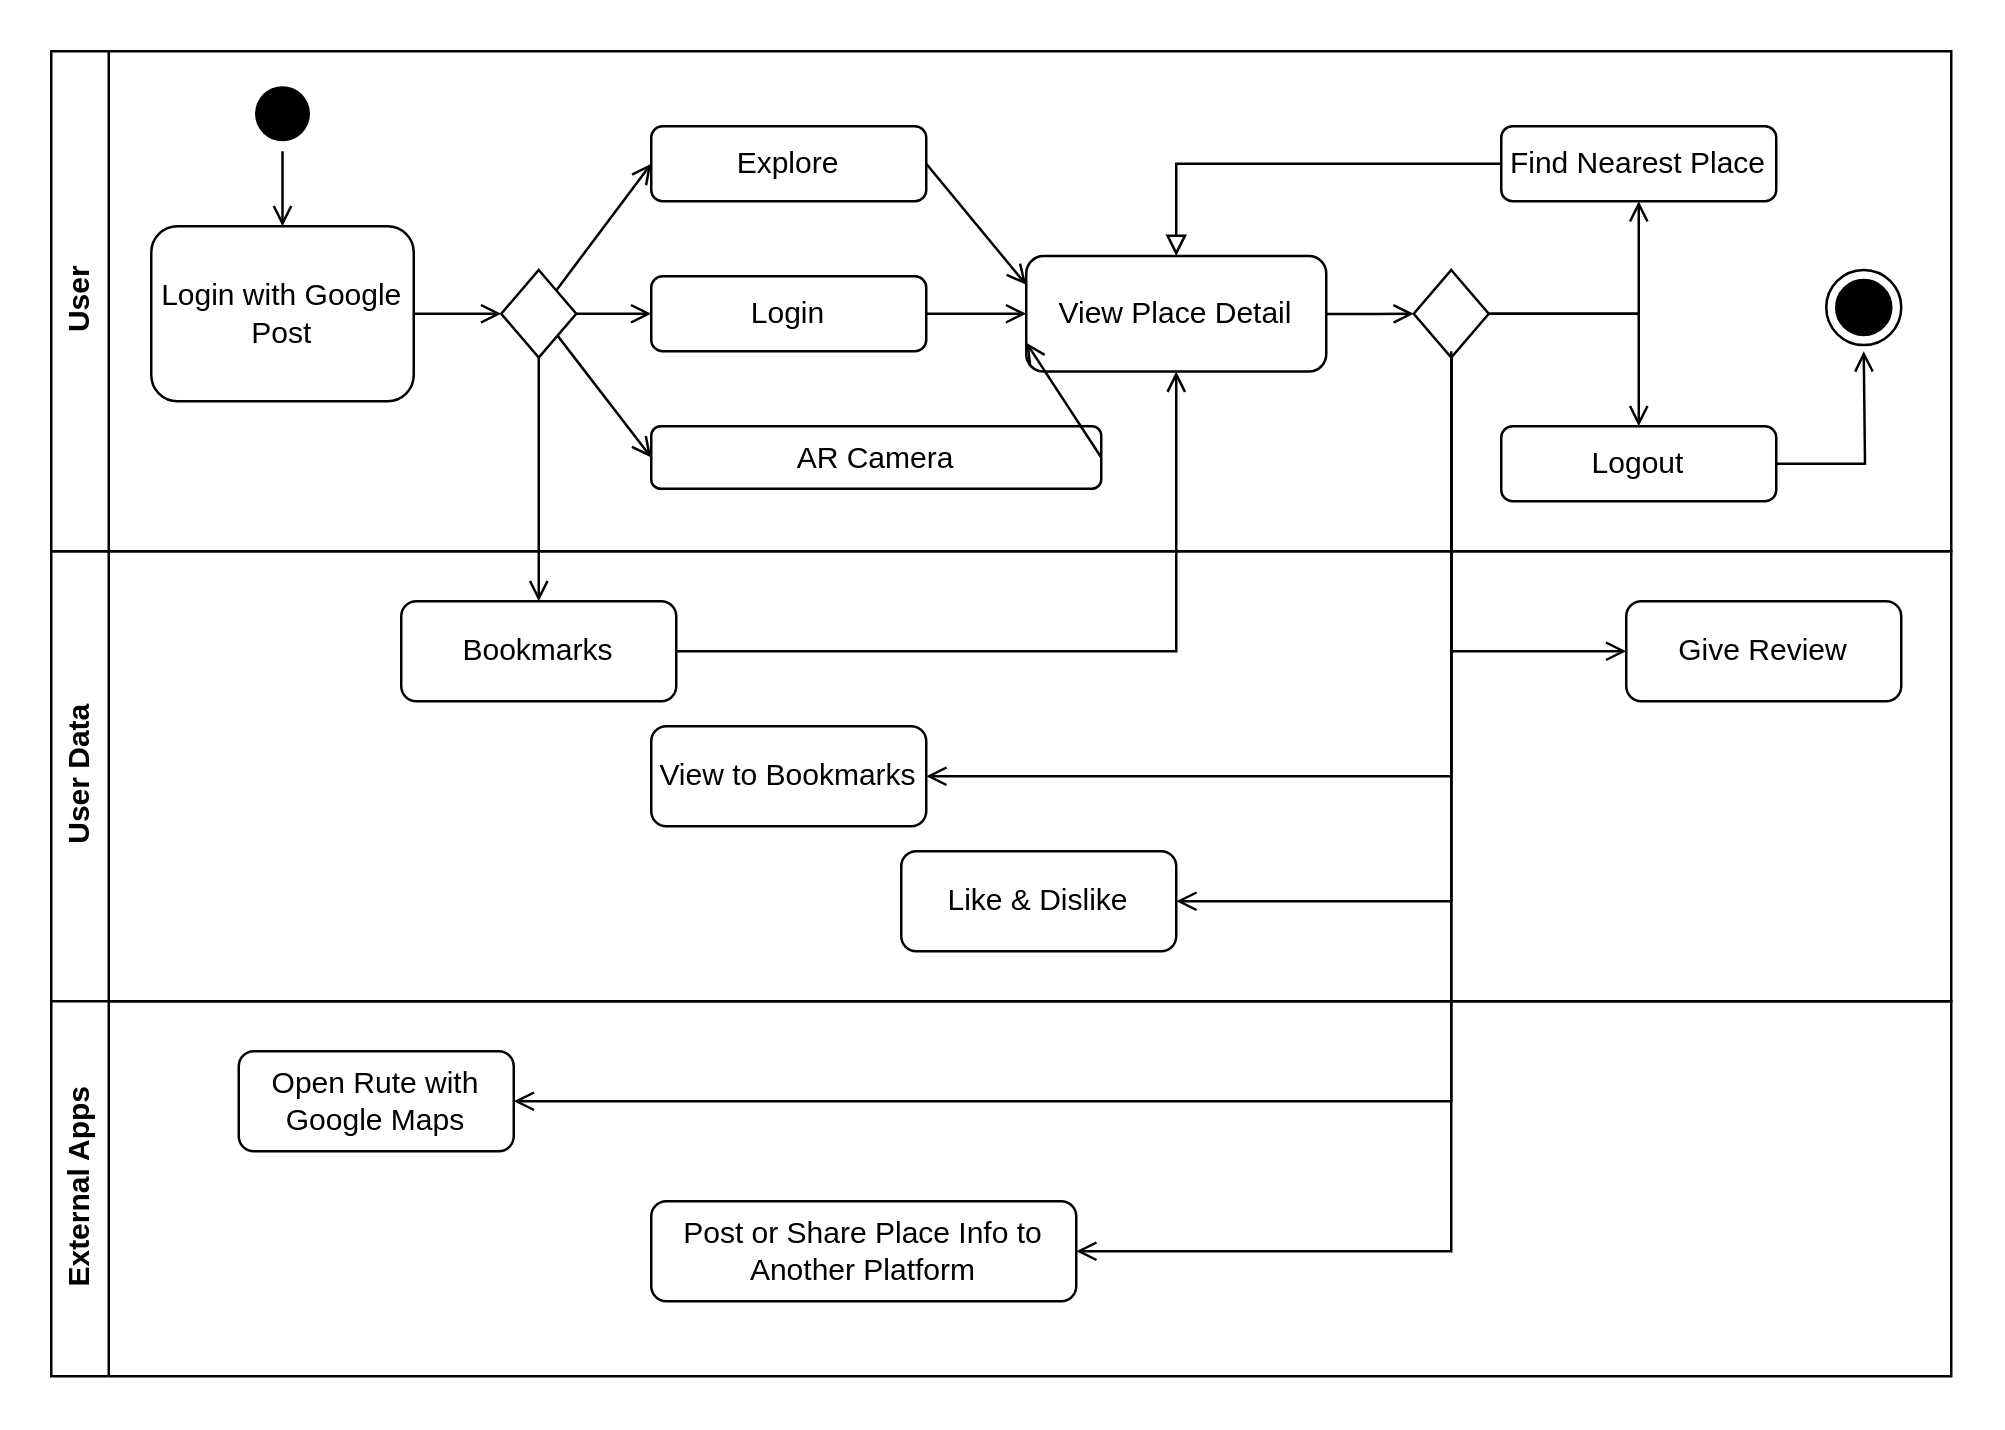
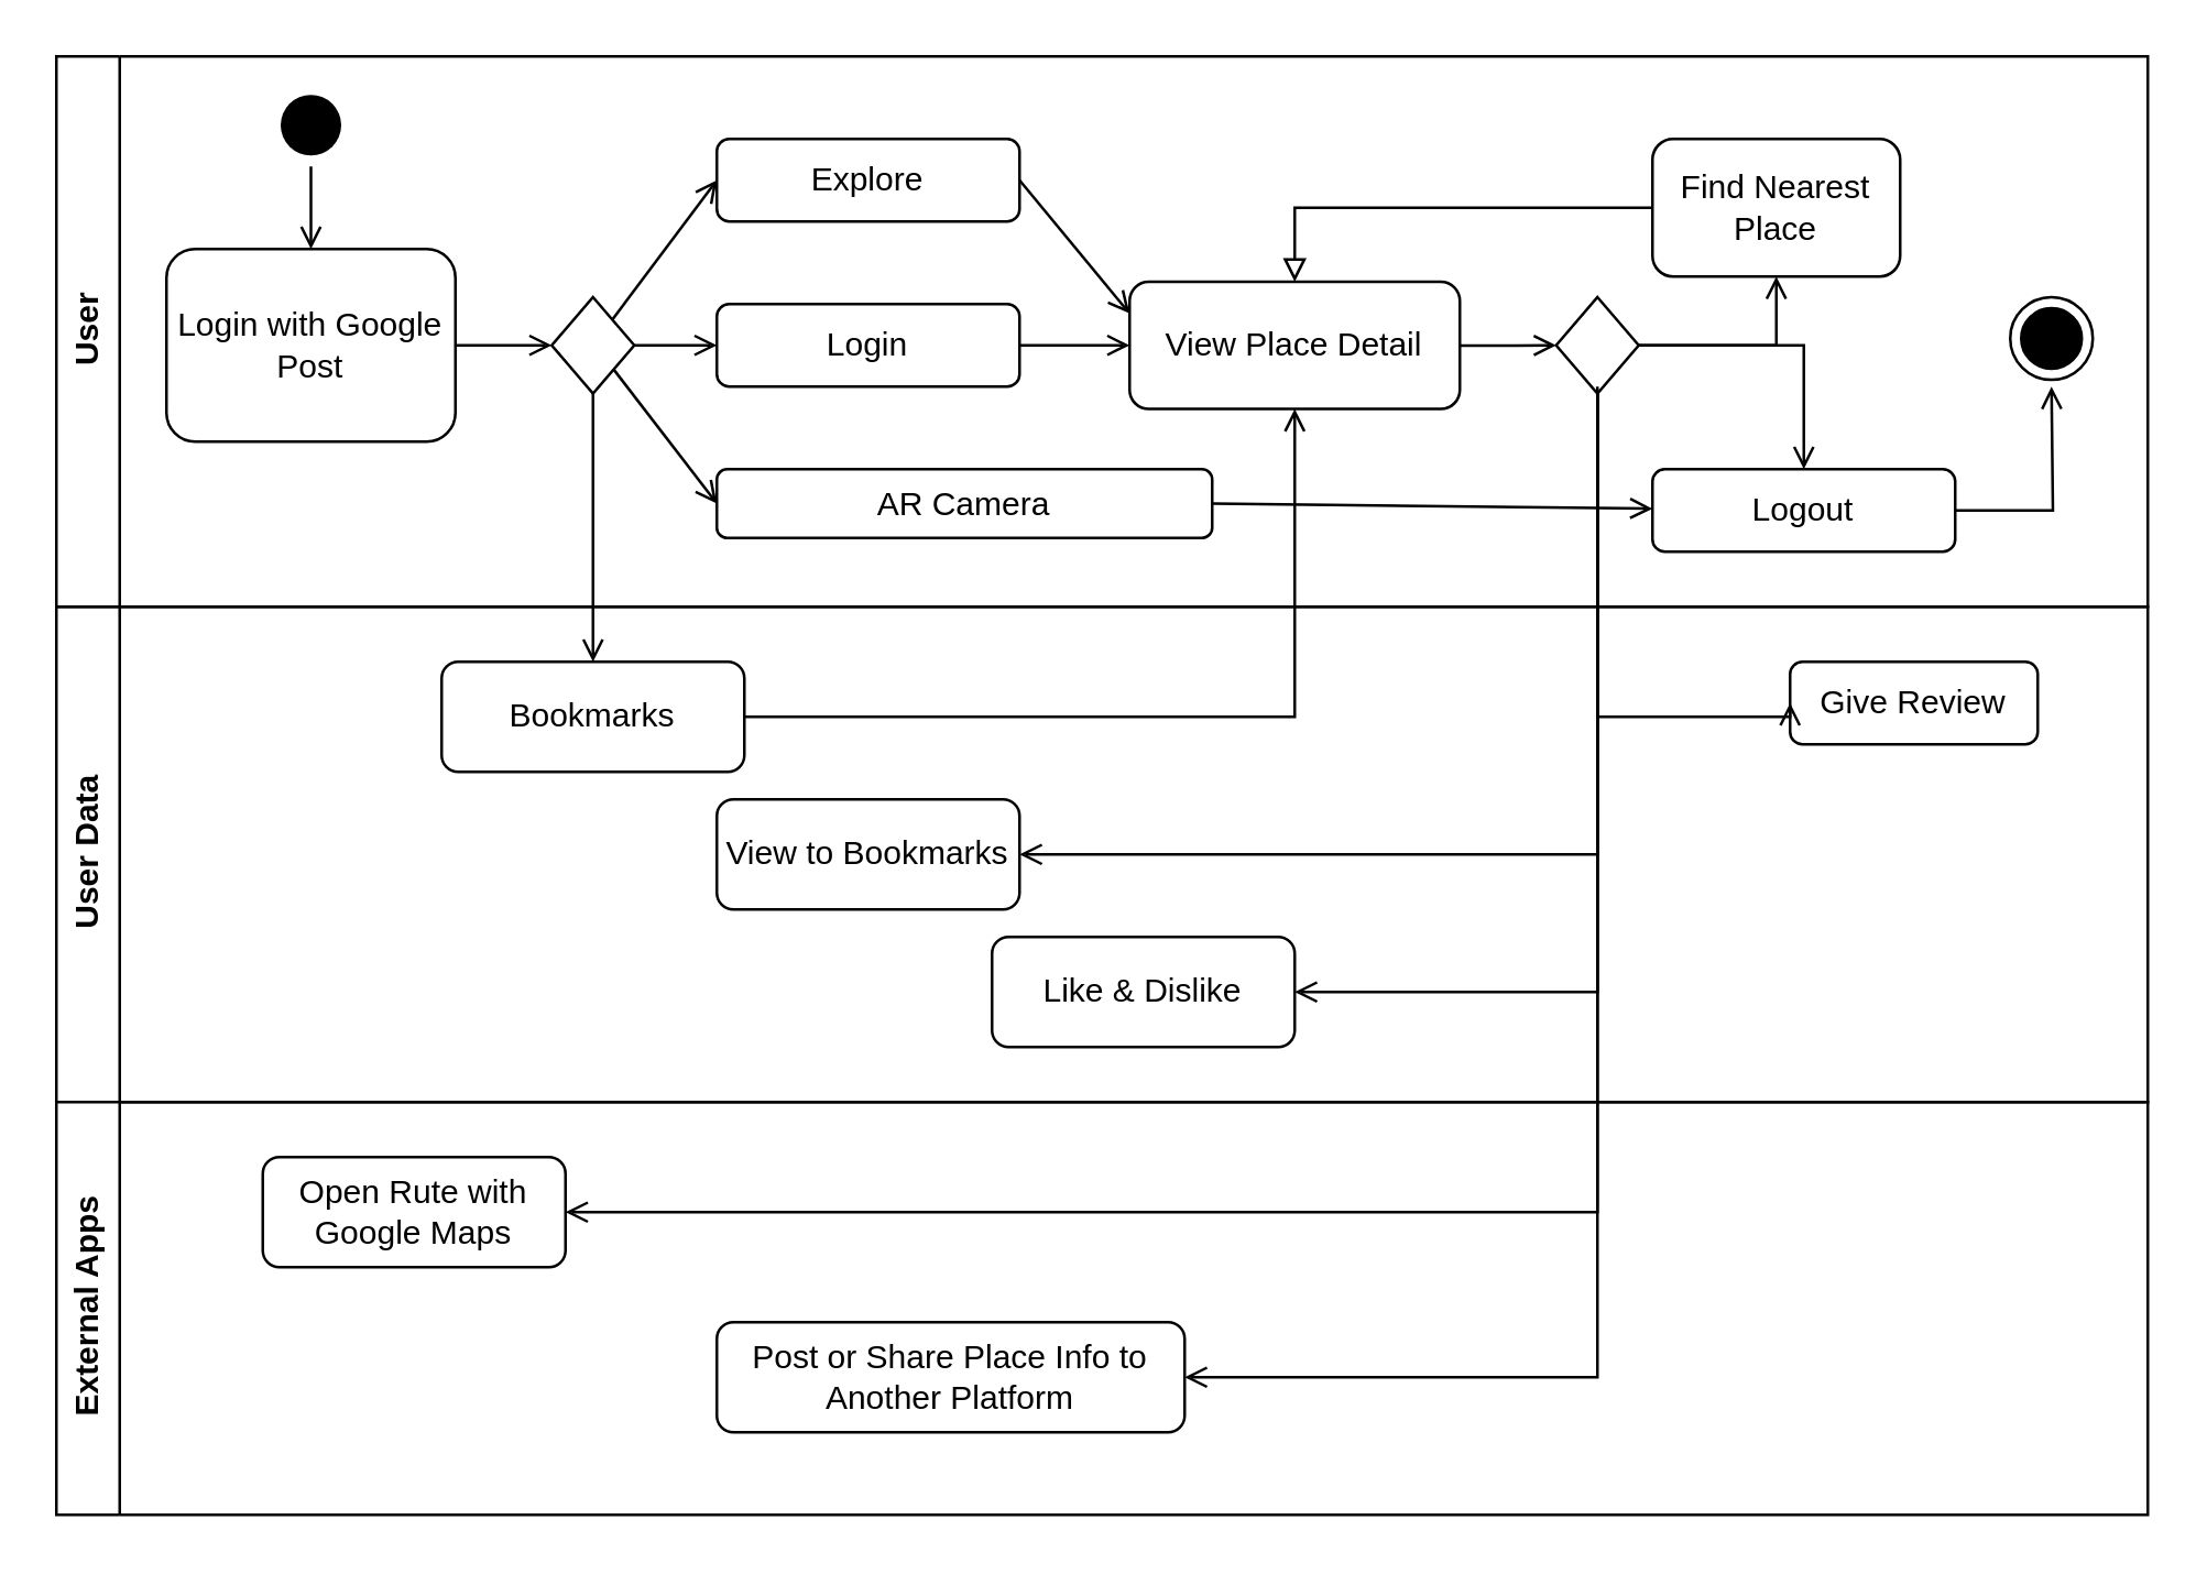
  <mxCell id="0" />
  <mxCell id="1" parent="0" />
  <mxCell id="2" value="User Data" style="swimlane;horizontal=0;whiteSpace=wrap;html=1;" parent="1" vertex="1"><mxGeometry x="20" y="220" width="760" height="180" as="geometry" /></mxCell>
  <mxCell id="3" value="Bookmarks" style="verticalAlign=middle;whiteSpace=wrap;rounded=1;" parent="2" vertex="1"><mxGeometry x="140" y="20" width="110" height="40" as="geometry" /></mxCell>
  <mxCell id="4" value="View to Bookmarks" style="verticalAlign=middle;whiteSpace=wrap;rounded=1;" parent="2" vertex="1"><mxGeometry x="240" y="70" width="110" height="40" as="geometry" /></mxCell>
  <mxCell id="5" value="Like &amp; Dislike" style="verticalAlign=middle;whiteSpace=wrap;rounded=1;" parent="2" vertex="1"><mxGeometry x="340" y="120" width="110" height="40" as="geometry" /></mxCell>
- <mxCell id="6" value="Give Review" style="verticalAlign=middle;whiteSpace=wrap;rounded=1;" parent="2" vertex="1"><mxGeometry x="630" y="20" width="110" height="40" as="geometry" /></mxCell>
+ <mxCell id="6" value="Give Review" style="verticalAlign=middle;whiteSpace=wrap;rounded=1;" parent="2" vertex="1"><mxGeometry x="630" y="20" width="90" height="30" as="geometry" /></mxCell>
  <mxCell id="7" value="User" style="swimlane;horizontal=0;whiteSpace=wrap;html=1;" parent="1" vertex="1"><mxGeometry x="20" y="20" width="760" height="200" as="geometry" /></mxCell>
  <mxCell id="8" style="edgeStyle=orthogonalEdgeStyle;rounded=0;orthogonalLoop=1;jettySize=auto;html=1;endArrow=open;endFill=0;" parent="7" source="9" target="11" edge="1"><mxGeometry relative="1" as="geometry" /></mxCell>
  <mxCell id="9" value="" style="ellipse;shape=startState;fillColor=#000000;strokeColor=none;" parent="7" vertex="1"><mxGeometry x="77.5" y="10" width="30" height="30" as="geometry" /></mxCell>
  <mxCell id="10" style="edgeStyle=orthogonalEdgeStyle;rounded=0;orthogonalLoop=1;jettySize=auto;html=1;entryX=0;entryY=0.5;entryDx=0;entryDy=0;endArrow=open;endFill=0;" parent="7" source="11" target="12" edge="1"><mxGeometry relative="1" as="geometry" /></mxCell>
  <mxCell id="11" value="Login with Google Post" style="verticalAlign=middle;whiteSpace=wrap;rounded=1;" parent="7" vertex="1"><mxGeometry x="40" y="70" width="105" height="70" as="geometry" /></mxCell>
  <mxCell id="12" value="" style="rhombus;whiteSpace=wrap;html=1;shadow=0;fillStyle=hatch;" parent="7" vertex="1"><mxGeometry x="180" y="87.5" width="30" height="35" as="geometry" /></mxCell>
  <mxCell id="13" value="Explore" style="verticalAlign=middle;whiteSpace=wrap;rounded=1;" parent="7" vertex="1"><mxGeometry x="240" y="30" width="110" height="30" as="geometry" /></mxCell>
  <mxCell id="14" value="Login" style="verticalAlign=middle;whiteSpace=wrap;rounded=1;" parent="7" vertex="1"><mxGeometry x="240" y="90" width="110" height="30" as="geometry" /></mxCell>
  <mxCell id="15" value="AR Camera" style="verticalAlign=middle;whiteSpace=wrap;rounded=1;" parent="7" vertex="1"><mxGeometry x="240" y="150" width="180" height="25" as="geometry" /></mxCell>
  <mxCell id="16" style="rounded=0;orthogonalLoop=1;jettySize=auto;html=1;entryX=0;entryY=0.5;entryDx=0;entryDy=0;endArrow=open;endFill=0;" parent="7" source="12" target="13" edge="1"><mxGeometry relative="1" as="geometry"><mxPoint x="185" y="115" as="sourcePoint" /><mxPoint x="230" y="115" as="targetPoint" /></mxGeometry></mxCell>
  <mxCell id="17" style="rounded=0;orthogonalLoop=1;jettySize=auto;html=1;entryX=0;entryY=0.5;entryDx=0;entryDy=0;endArrow=open;endFill=0;exitX=1;exitY=0.5;exitDx=0;exitDy=0;" parent="7" source="12" target="14" edge="1"><mxGeometry relative="1" as="geometry"><mxPoint x="253" y="107" as="sourcePoint" /><mxPoint x="300" y="55" as="targetPoint" /></mxGeometry></mxCell>
  <mxCell id="18" style="rounded=0;orthogonalLoop=1;jettySize=auto;html=1;entryX=0;entryY=0.5;entryDx=0;entryDy=0;endArrow=open;endFill=0;exitX=1;exitY=1;exitDx=0;exitDy=0;" parent="7" source="12" target="15" edge="1"><mxGeometry relative="1" as="geometry"><mxPoint x="260" y="115" as="sourcePoint" /><mxPoint x="300" y="115" as="targetPoint" /></mxGeometry></mxCell>
  <mxCell id="19" style="edgeStyle=orthogonalEdgeStyle;rounded=0;orthogonalLoop=1;jettySize=auto;html=1;entryX=0;entryY=0.5;entryDx=0;entryDy=0;endArrow=open;endFill=0;" parent="7" source="20" target="25" edge="1"><mxGeometry relative="1" as="geometry" /></mxCell>
  <mxCell id="20" value="View Place Detail" style="verticalAlign=middle;whiteSpace=wrap;rounded=1;" parent="7" vertex="1"><mxGeometry x="390" y="81.88" width="120" height="46.25" as="geometry" /></mxCell>
  <mxCell id="21" style="rounded=0;orthogonalLoop=1;jettySize=auto;html=1;entryX=0;entryY=0.5;entryDx=0;entryDy=0;endArrow=open;endFill=0;exitX=1;exitY=0.5;exitDx=0;exitDy=0;" parent="7" source="14" target="20" edge="1"><mxGeometry relative="1" as="geometry"><mxPoint x="253" y="107" as="sourcePoint" /><mxPoint x="300" y="55" as="targetPoint" /></mxGeometry></mxCell>
- <mxCell id="22" style="rounded=0;orthogonalLoop=1;jettySize=auto;html=1;entryX=0;entryY=0.75;entryDx=0;entryDy=0;endArrow=open;endFill=0;exitX=1;exitY=0.5;exitDx=0;exitDy=0;" parent="7" source="15" target="20" edge="1"><mxGeometry relative="1" as="geometry"><mxPoint x="410" y="115" as="sourcePoint" /><mxPoint x="490" y="115" as="targetPoint" /></mxGeometry></mxCell>
+ <mxCell id="22" style="rounded=0;orthogonalLoop=1;jettySize=auto;html=1;endArrow=open;endFill=0;exitX=1;exitY=0.5;exitDx=0;exitDy=0;" parent="7" source="15" target="29" edge="1"><mxGeometry relative="1" as="geometry"><mxPoint x="410" y="115" as="sourcePoint" /><mxPoint x="490" y="115" as="targetPoint" /></mxGeometry></mxCell>
  <mxCell id="23" style="rounded=0;orthogonalLoop=1;jettySize=auto;html=1;entryX=0;entryY=0.25;entryDx=0;entryDy=0;endArrow=open;endFill=0;exitX=1;exitY=0.5;exitDx=0;exitDy=0;" parent="7" source="13" target="20" edge="1"><mxGeometry relative="1" as="geometry"><mxPoint x="410" y="115" as="sourcePoint" /><mxPoint x="490" y="115" as="targetPoint" /></mxGeometry></mxCell>
  <mxCell id="24" style="edgeStyle=orthogonalEdgeStyle;rounded=0;orthogonalLoop=1;jettySize=auto;html=1;entryX=0.5;entryY=1;entryDx=0;entryDy=0;endArrow=open;endFill=0;" parent="7" source="25" target="27" edge="1"><mxGeometry relative="1" as="geometry" /></mxCell>
  <mxCell id="25" value="" style="rhombus;whiteSpace=wrap;html=1;" parent="7" vertex="1"><mxGeometry x="545" y="87.51" width="30" height="35" as="geometry" /></mxCell>
  <mxCell id="26" style="edgeStyle=orthogonalEdgeStyle;rounded=0;orthogonalLoop=1;jettySize=auto;html=1;entryX=0.5;entryY=0;entryDx=0;entryDy=0;endArrow=block;endFill=0;" parent="7" source="27" target="20" edge="1"><mxGeometry relative="1" as="geometry" /></mxCell>
- <mxCell id="27" value="Find Nearest Place" style="verticalAlign=middle;whiteSpace=wrap;rounded=1;" parent="7" vertex="1"><mxGeometry x="580" y="30" width="110" height="30" as="geometry" /></mxCell>
+ <mxCell id="27" value="Find Nearest Place" style="verticalAlign=middle;whiteSpace=wrap;rounded=1;" parent="7" vertex="1"><mxGeometry x="580" y="30" width="90" height="50" as="geometry" /></mxCell>
  <mxCell id="28" style="edgeStyle=orthogonalEdgeStyle;rounded=0;orthogonalLoop=1;jettySize=auto;html=1;entryX=0.5;entryY=1;entryDx=0;entryDy=0;endArrow=open;endFill=0;" parent="7" source="29" edge="1"><mxGeometry relative="1" as="geometry"><mxPoint x="725" y="120" as="targetPoint" /></mxGeometry></mxCell>
  <mxCell id="29" value="Logout" style="verticalAlign=middle;whiteSpace=wrap;rounded=1;" parent="7" vertex="1"><mxGeometry x="580" y="150" width="110" height="30" as="geometry" /></mxCell>
  <mxCell id="30" style="edgeStyle=orthogonalEdgeStyle;rounded=0;orthogonalLoop=1;jettySize=auto;html=1;entryX=0.5;entryY=0;entryDx=0;entryDy=0;endArrow=open;endFill=0;exitX=1;exitY=0.5;exitDx=0;exitDy=0;" parent="7" source="25" target="29" edge="1"><mxGeometry relative="1" as="geometry"><mxPoint x="585" y="115" as="sourcePoint" /><mxPoint x="645" y="70" as="targetPoint" /></mxGeometry></mxCell>
  <mxCell id="31" value="" style="ellipse;html=1;shape=endState;fillColor=#000000;strokeColor=#000000;" parent="7" vertex="1"><mxGeometry x="710" y="87.5" width="30" height="30" as="geometry" /></mxCell>
  <mxCell id="32" style="rounded=0;orthogonalLoop=1;jettySize=auto;html=1;entryX=0.5;entryY=0;entryDx=0;entryDy=0;endArrow=open;endFill=0;exitX=0.5;exitY=1;exitDx=0;exitDy=0;edgeStyle=orthogonalEdgeStyle;" parent="1" source="12" target="3" edge="1"><mxGeometry relative="1" as="geometry"><mxPoint x="272" y="144" as="sourcePoint" /><mxPoint x="320" y="195" as="targetPoint" /></mxGeometry></mxCell>
  <mxCell id="33" style="edgeStyle=orthogonalEdgeStyle;rounded=0;orthogonalLoop=1;jettySize=auto;html=1;exitX=1;exitY=0.5;exitDx=0;exitDy=0;entryX=0.5;entryY=1;entryDx=0;entryDy=0;endArrow=open;endFill=0;" parent="1" source="3" target="20" edge="1"><mxGeometry relative="1" as="geometry"><mxPoint x="530" y="170" as="targetPoint" /></mxGeometry></mxCell>
  <mxCell id="34" style="edgeStyle=orthogonalEdgeStyle;rounded=0;orthogonalLoop=1;jettySize=auto;html=1;exitX=0.5;exitY=1;exitDx=0;exitDy=0;entryX=1;entryY=0.5;entryDx=0;entryDy=0;endArrow=open;endFill=0;" parent="1" source="25" target="4" edge="1"><mxGeometry relative="1" as="geometry"><mxPoint x="480" y="158" as="targetPoint" /><mxPoint x="280" y="290" as="sourcePoint" /></mxGeometry></mxCell>
  <mxCell id="35" style="edgeStyle=orthogonalEdgeStyle;rounded=0;orthogonalLoop=1;jettySize=auto;html=1;exitX=0.5;exitY=1;exitDx=0;exitDy=0;entryX=1;entryY=0.5;entryDx=0;entryDy=0;endArrow=open;endFill=0;" parent="1" source="25" target="5" edge="1"><mxGeometry relative="1" as="geometry"><mxPoint x="410" y="330" as="targetPoint" /><mxPoint x="590" y="153" as="sourcePoint" /></mxGeometry></mxCell>
  <mxCell id="36" value="External Apps" style="swimlane;horizontal=0;whiteSpace=wrap;html=1;" parent="1" vertex="1"><mxGeometry x="20" y="400" width="760" height="150" as="geometry" /></mxCell>
  <mxCell id="37" value="Open Rute with Google Maps" style="verticalAlign=middle;whiteSpace=wrap;rounded=1;" parent="36" vertex="1"><mxGeometry x="75" y="20" width="110" height="40" as="geometry" /></mxCell>
  <mxCell id="38" value="Post or Share Place Info to Another Platform" style="verticalAlign=middle;whiteSpace=wrap;rounded=1;" parent="36" vertex="1"><mxGeometry x="240" y="80" width="170" height="40" as="geometry" /></mxCell>
  <mxCell id="39" style="edgeStyle=orthogonalEdgeStyle;rounded=0;orthogonalLoop=1;jettySize=auto;html=1;exitX=0.5;exitY=1;exitDx=0;exitDy=0;entryX=1;entryY=0.5;entryDx=0;entryDy=0;endArrow=open;endFill=0;" parent="1" source="25" target="37" edge="1"><mxGeometry relative="1" as="geometry"><mxPoint x="480" y="370" as="targetPoint" /><mxPoint x="590" y="153" as="sourcePoint" /></mxGeometry></mxCell>
  <mxCell id="40" style="edgeStyle=orthogonalEdgeStyle;rounded=0;orthogonalLoop=1;jettySize=auto;html=1;exitX=0.5;exitY=1;exitDx=0;exitDy=0;entryX=1;entryY=0.5;entryDx=0;entryDy=0;endArrow=open;endFill=0;" parent="1" source="25" target="38" edge="1"><mxGeometry relative="1" as="geometry"><mxPoint x="280" y="450" as="targetPoint" /><mxPoint x="590" y="153" as="sourcePoint" /></mxGeometry></mxCell>
  <mxCell id="41" style="edgeStyle=orthogonalEdgeStyle;rounded=0;orthogonalLoop=1;jettySize=auto;html=1;entryX=0;entryY=0.5;entryDx=0;entryDy=0;endArrow=open;endFill=0;" parent="1" target="6" edge="1"><mxGeometry relative="1" as="geometry"><mxPoint x="380" y="320" as="targetPoint" /><mxPoint x="580" y="140" as="sourcePoint" /><Array as="points"><mxPoint x="580" y="260" /></Array></mxGeometry></mxCell>
